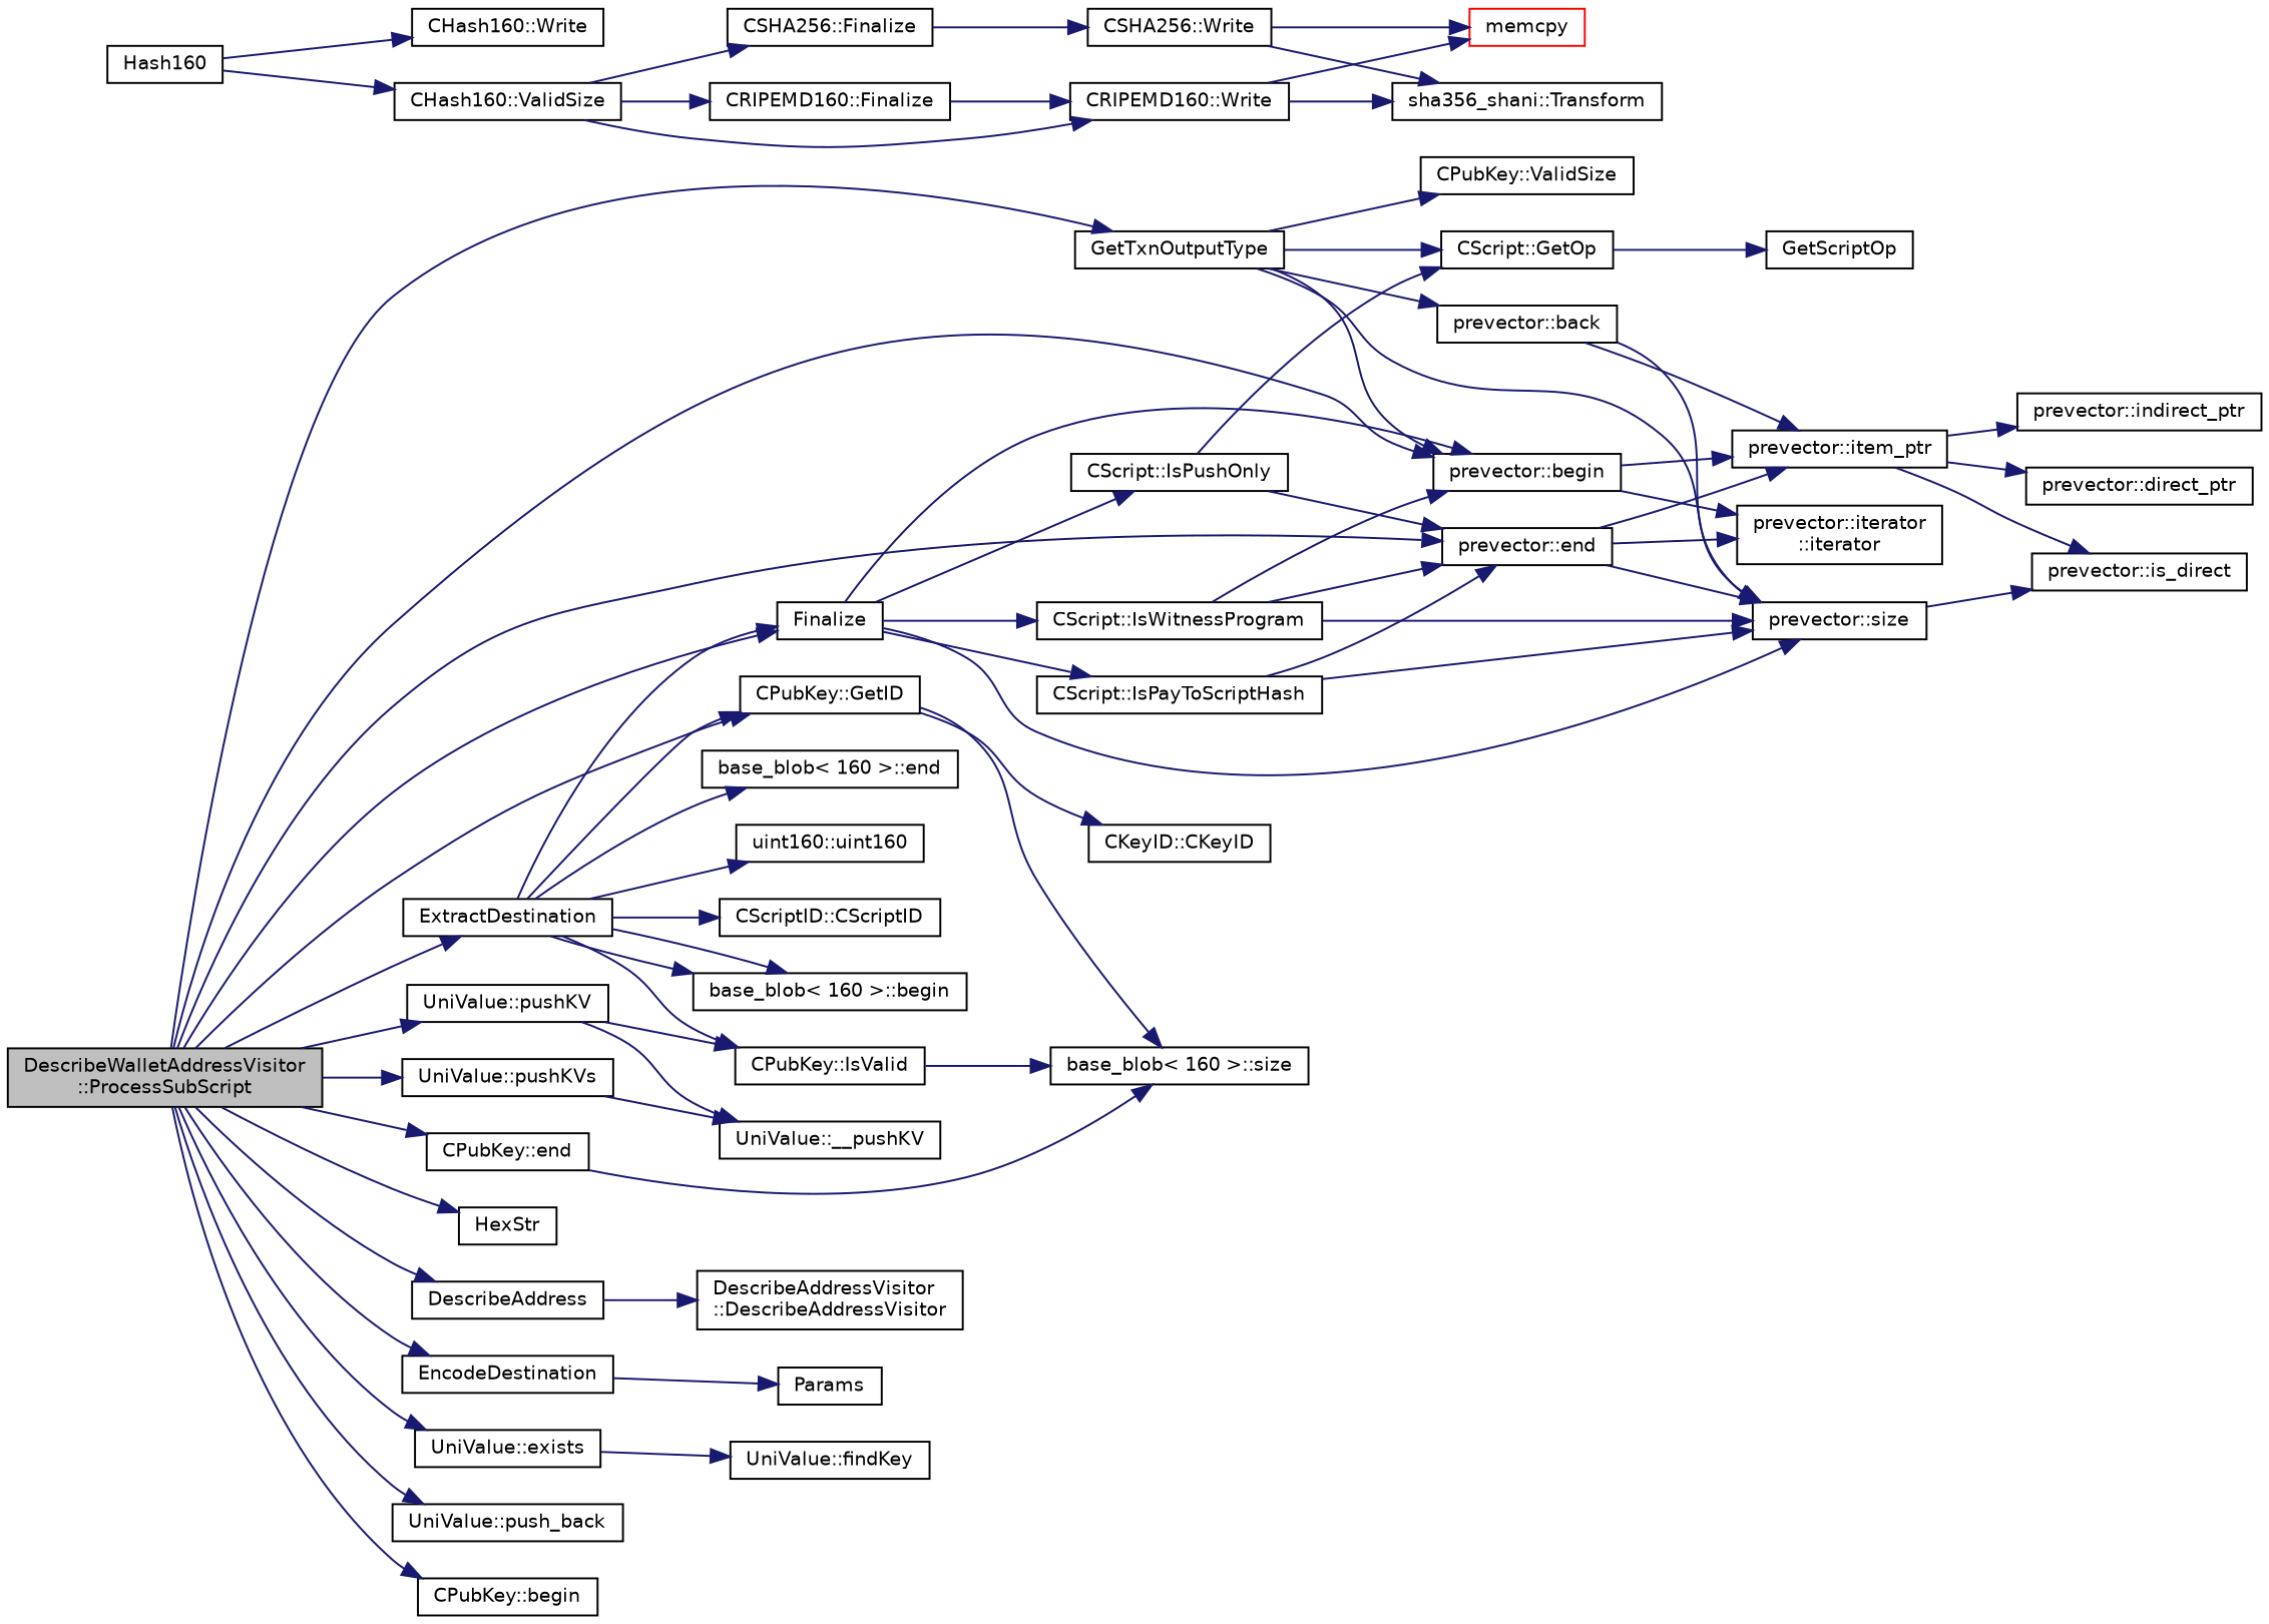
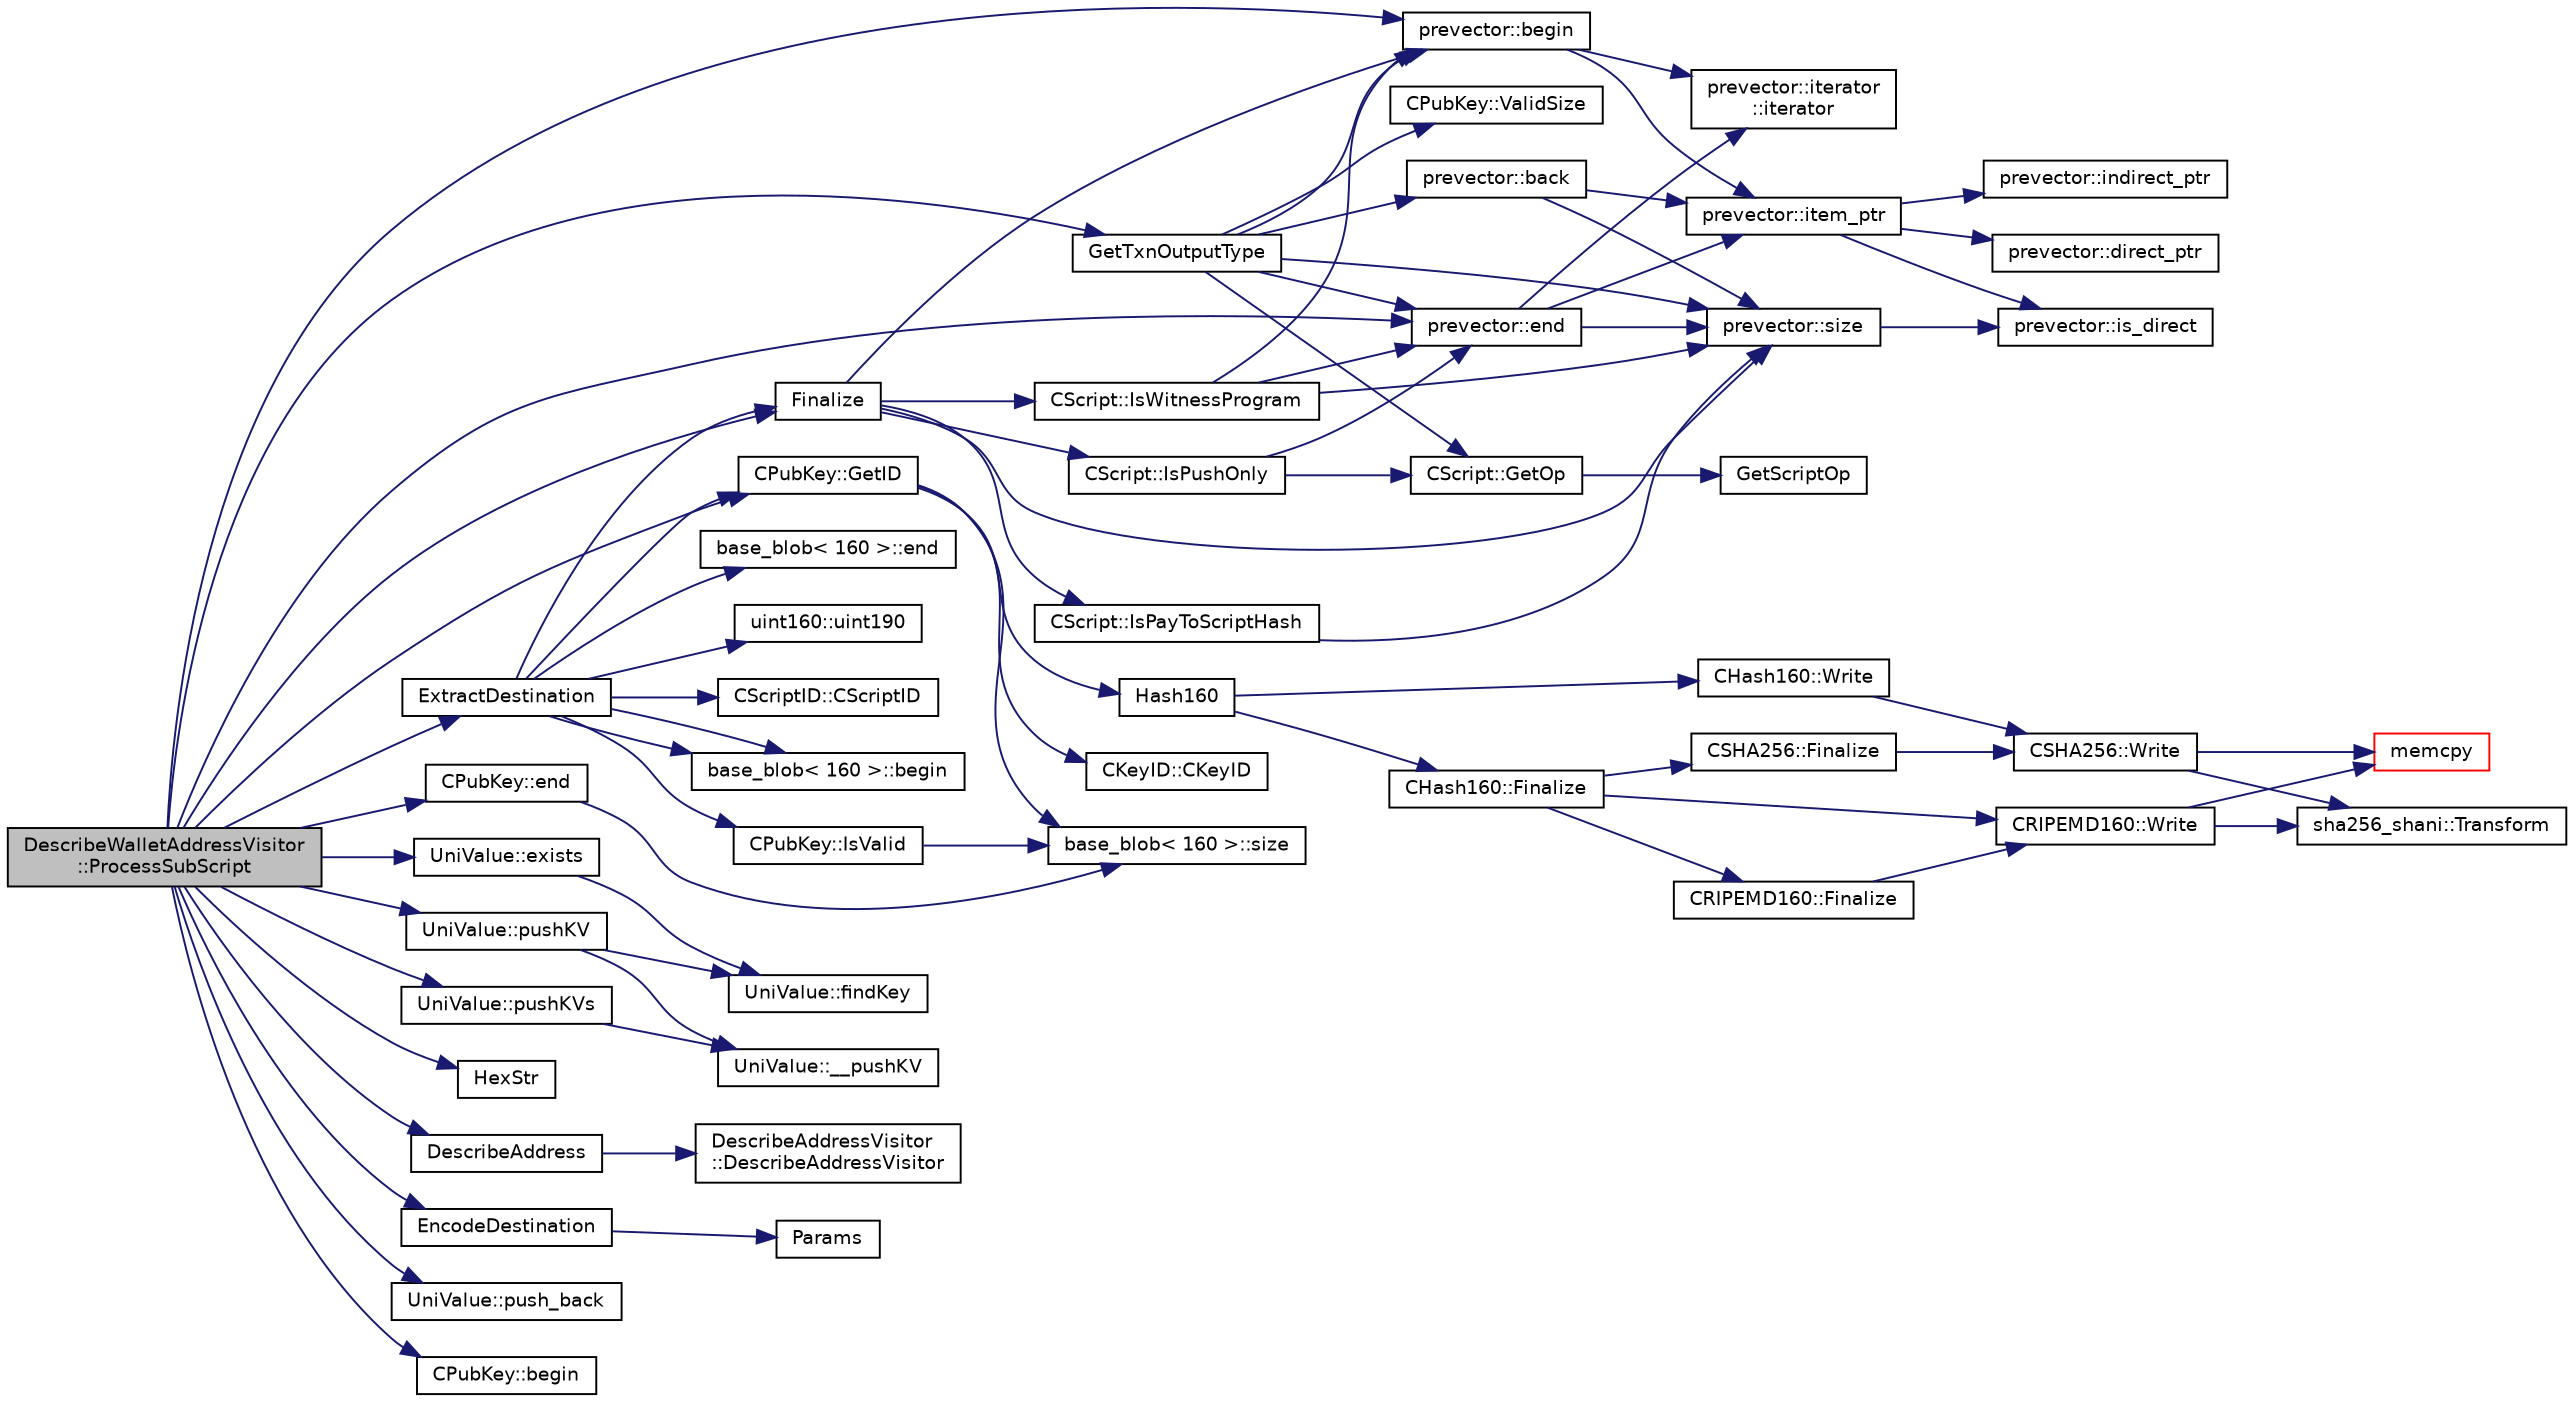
  digraph {
    rankdir=LR
    node [color=black fillcolor=white fontname=Helvetica fontsize=10 shape=record style=filled]
    edge [color=midnightblue fontname=Helvetica fontsize=10 labelfontname=Helvetica labelfontsize=10 style=solid]
    n1 [fillcolor=grey75 fontcolor=black height=0.2 label="DescribeWalletAddressVisitor\l::ProcessSubScript" width=0.4]
    n2 [height=0.2 label=Finalize width=0.4]
    n3 [height=0.2 label="prevector::begin" width=0.4]
    n4 [height=0.2 label="prevector::end" width=0.4]
    n5 [height=0.2 label="UniValue::pushKV" width=0.4]
    n6 [height=0.2 label=GetTxnOutputType width=0.4]
    n7 [height=0.2 label=HexStr width=0.4]
    n8 [height=0.2 label=ExtractDestination width=0.4]
    n9 [height=0.2 label="CPubKey::GetID" width=0.4]
    n10 [height=0.2 label=DescribeAddress width=0.4]
    n11 [height=0.2 label="UniValue::pushKVs" width=0.4]
    n12 [height=0.2 label=EncodeDestination width=0.4]
    n13 [height=0.2 label="UniValue::exists" width=0.4]
    n14 [height=0.2 label="UniValue::push_back" width=0.4]
    n15 [height=0.2 label="CPubKey::begin" width=0.4]
    n16 [height=0.2 label="CPubKey::end" width=0.4]
    n17 [height=0.2 label="CScript::IsPayToScriptHash" width=0.4]
    n18 [height=0.2 label="prevector::size" width=0.4]
    n19 [height=0.2 label="CScript::IsWitnessProgram" width=0.4]
    n20 [height=0.2 label="CScript::IsPushOnly" width=0.4]
    n21 [height=0.2 label="prevector::iterator\l::iterator" width=0.4]
    n22 [height=0.2 label="prevector::item_ptr" width=0.4]
    n23 [height=0.2 label="UniValue::findKey" width=0.4]
    n24 [height=0.2 label="UniValue::__pushKV" width=0.4]
    n25 [height=0.2 label="CScript::GetOp" width=0.4]
    n26 [height=0.2 label="CPubKey::ValidSize" width=0.4]
    n27 [height=0.2 label="prevector::back" width=0.4]
    n28 [height=0.2 label="CPubKey::IsValid" width=0.4]
-   n29 [height=0.2 label="uint160::uint160" width=0.4]
+   n29 [height=0.2 label="uint160::uint190" width=0.4]
    n30 [height=0.2 label="CScriptID::CScriptID" width=0.4]
    n31 [height=0.2 label="base_blob\< 160 \>::begin" width=0.4]
    n32 [height=0.2 label="base_blob\< 160 \>::end" width=0.4]
    n33 [height=0.2 label="base_blob\< 160 \>::size" width=0.4]
    n34 [height=0.2 label="CKeyID::CKeyID" width=0.4]
    n35 [height=0.2 label=Hash160 width=0.4]
    n36 [height=0.2 label="DescribeAddressVisitor\l::DescribeAddressVisitor" width=0.4]
    n37 [height=0.2 label=Params width=0.4]
    n38 [height=0.2 label="prevector::is_direct" width=0.4]
    n39 [height=0.2 label="prevector::direct_ptr" width=0.4]
    n40 [height=0.2 label="prevector::indirect_ptr" width=0.4]
    n41 [height=0.2 label=GetScriptOp width=0.4]
    n42 [height=0.2 label="CHash160::Write" width=0.4]
-   n43 [height=0.2 label="CHash160::ValidSize" width=0.4]
+   n43 [height=0.2 label="CHash160::Finalize" width=0.4]
    n44 [height=0.2 label="CSHA256::Write" width=0.4]
    n45 [height=0.2 label="CSHA256::Finalize" width=0.4]
    n46 [height=0.2 label="CRIPEMD160::Write" width=0.4]
    n47 [height=0.2 label="CRIPEMD160::Finalize" width=0.4]
    n48 [color=red height=0.2 label=memcpy width=0.4]
-   n49 [height=0.2 label="sha356_shani::Transform" width=0.4]
+   n49 [height=0.2 label="sha256_shani::Transform" width=0.4]
    n1 -> n2
    n1 -> n3
    n1 -> n4
    n1 -> n5
    n1 -> n6
    n1 -> n7
    n1 -> n8
    n1 -> n9
    n1 -> n10
    n1 -> n11
    n1 -> n12
    n1 -> n13
    n1 -> n14
    n1 -> n15
    n1 -> n16
    n2 -> n3
    n2 -> n17
    n2 -> n18
    n2 -> n19
    n2 -> n20
    n3 -> n21
    n3 -> n22
    n4 -> n18
    n4 -> n21
    n4 -> n22
-   n5 -> n28
+   n5 -> n23
    n5 -> n24
    n6 -> n3
-   n17 -> n4
+   n6 -> n4
    n6 -> n18
    n6 -> n25
    n6 -> n26
    n6 -> n27
    n8 -> n2
    n8 -> n9
    n8 -> n28
    n8 -> n29
    n8 -> n30
    n8 -> n31
    n8 -> n31
    n8 -> n32
    n9 -> n33
    n9 -> n34
+   n9 -> n35
    n10 -> n36
    n11 -> n24
    n12 -> n37
    n13 -> n23
    n16 -> n33
    n17 -> n18
    n18 -> n38
    n19 -> n3
    n19 -> n4
    n19 -> n18
    n20 -> n4
    n20 -> n25
    n22 -> n38
    n22 -> n39
    n22 -> n40
    n25 -> n41
    n27 -> n18
    n27 -> n22
    n28 -> n33
    n35 -> n42
    n35 -> n43
+   n42 -> n44
    n43 -> n45
    n43 -> n46
    n43 -> n47
    n44 -> n48
    n44 -> n49
    n45 -> n44
    n46 -> n48
    n46 -> n49
    n47 -> n46
  }
